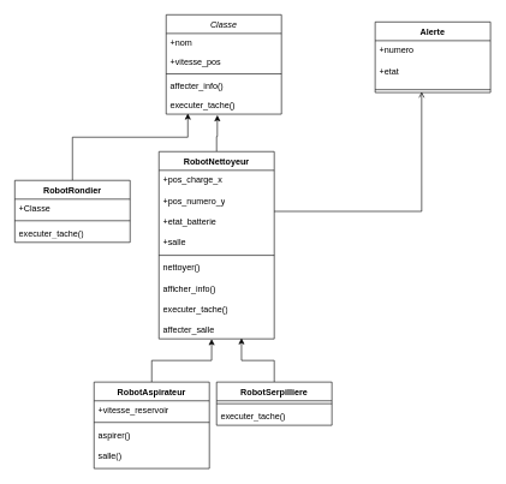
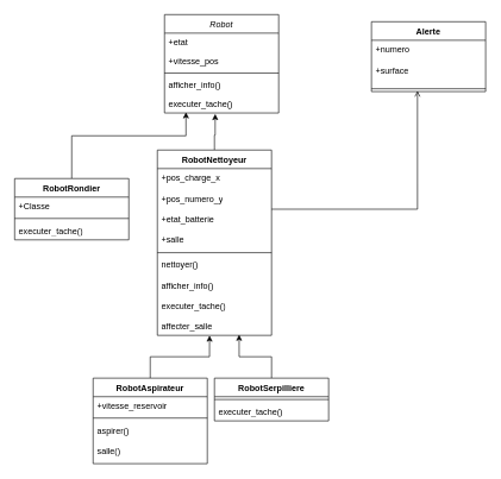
  <mxCell id="0" />
  <mxCell id="1" parent="0" />
- <mxCell id="2" value="Classe" style="swimlane;fontStyle=2;align=center;verticalAlign=top;childLayout=stackLayout;horizontal=1;startSize=26;horizontalStack=0;resizeParent=1;resizeLast=0;collapsible=1;marginBottom=0;rounded=0;shadow=0;strokeWidth=1;" parent="1" vertex="1"><mxGeometry x="230" y="20" width="160" height="138" as="geometry"><mxRectangle x="220" y="120" width="160" height="26" as="alternateBounds" /></mxGeometry></mxCell>
- <mxCell id="3" value="+nom" style="text;align=left;verticalAlign=top;spacingLeft=4;spacingRight=4;overflow=hidden;rotatable=0;points=[[0,0.5],[1,0.5]];portConstraint=eastwest;" parent="2" vertex="1"><mxGeometry y="26" width="160" height="26" as="geometry" /></mxCell>
+ <mxCell id="2" value="Robot" style="swimlane;fontStyle=2;align=center;verticalAlign=top;childLayout=stackLayout;horizontal=1;startSize=26;horizontalStack=0;resizeParent=1;resizeLast=0;collapsible=1;marginBottom=0;rounded=0;shadow=0;strokeWidth=1;" parent="1" vertex="1"><mxGeometry x="230" y="20" width="160" height="138" as="geometry"><mxRectangle x="220" y="120" width="160" height="26" as="alternateBounds" /></mxGeometry></mxCell>
+ <mxCell id="3" value="+etat" style="text;align=left;verticalAlign=top;spacingLeft=4;spacingRight=4;overflow=hidden;rotatable=0;points=[[0,0.5],[1,0.5]];portConstraint=eastwest;" parent="2" vertex="1"><mxGeometry y="26" width="160" height="26" as="geometry" /></mxCell>
  <mxCell id="4" value="+vitesse_pos" style="text;align=left;verticalAlign=top;spacingLeft=4;spacingRight=4;overflow=hidden;rotatable=0;points=[[0,0.5],[1,0.5]];portConstraint=eastwest;rounded=0;shadow=0;html=0;" parent="2" vertex="1"><mxGeometry y="52" width="160" height="26" as="geometry" /></mxCell>
  <mxCell id="5" value="" style="line;html=1;strokeWidth=1;align=left;verticalAlign=middle;spacingTop=-1;spacingLeft=3;spacingRight=3;rotatable=0;labelPosition=right;points=[];portConstraint=eastwest;" parent="2" vertex="1"><mxGeometry y="78" width="160" height="8" as="geometry" /></mxCell>
- <mxCell id="6" value="affecter_info()" style="text;align=left;verticalAlign=top;spacingLeft=4;spacingRight=4;overflow=hidden;rotatable=0;points=[[0,0.5],[1,0.5]];portConstraint=eastwest;" parent="2" vertex="1"><mxGeometry y="86" width="160" height="26" as="geometry" /></mxCell>
+ <mxCell id="6" value="afficher_info()" style="text;align=left;verticalAlign=top;spacingLeft=4;spacingRight=4;overflow=hidden;rotatable=0;points=[[0,0.5],[1,0.5]];portConstraint=eastwest;" parent="2" vertex="1"><mxGeometry y="86" width="160" height="26" as="geometry" /></mxCell>
  <mxCell id="7" value="executer_tache()" style="text;align=left;verticalAlign=top;spacingLeft=4;spacingRight=4;overflow=hidden;rotatable=0;points=[[0,0.5],[1,0.5]];portConstraint=eastwest;" parent="2" vertex="1"><mxGeometry y="112" width="160" height="26" as="geometry" /></mxCell>
  <mxCell id="8" style="edgeStyle=orthogonalEdgeStyle;rounded=0;orthogonalLoop=1;jettySize=auto;html=1;exitX=0.5;exitY=0;exitDx=0;exitDy=0;entryX=0.457;entryY=1.002;entryDx=0;entryDy=0;entryPerimeter=0;" parent="1" source="9" target="17" edge="1"><mxGeometry relative="1" as="geometry" /></mxCell>
  <mxCell id="9" value="RobotAspirateur" style="swimlane;fontStyle=1;align=center;verticalAlign=top;childLayout=stackLayout;horizontal=1;startSize=26;horizontalStack=0;resizeParent=1;resizeParentMax=0;resizeLast=0;collapsible=1;marginBottom=0;whiteSpace=wrap;html=1;" parent="1" vertex="1"><mxGeometry x="130" y="530" width="160" height="120" as="geometry" /></mxCell>
  <mxCell id="10" value="+vitesse_reservoir" style="text;strokeColor=none;fillColor=none;align=left;verticalAlign=top;spacingLeft=4;spacingRight=4;overflow=hidden;rotatable=0;points=[[0,0.5],[1,0.5]];portConstraint=eastwest;whiteSpace=wrap;html=1;" parent="9" vertex="1"><mxGeometry y="26" width="160" height="26" as="geometry" /></mxCell>
  <mxCell id="11" value="" style="line;strokeWidth=1;fillColor=none;align=left;verticalAlign=middle;spacingTop=-1;spacingLeft=3;spacingRight=3;rotatable=0;labelPosition=right;points=[];portConstraint=eastwest;strokeColor=inherit;" parent="9" vertex="1"><mxGeometry y="52" width="160" height="8" as="geometry" /></mxCell>
  <mxCell id="12" value="aspirer()&lt;br&gt;&lt;br&gt;salle()" style="text;strokeColor=none;fillColor=none;align=left;verticalAlign=top;spacingLeft=4;spacingRight=4;overflow=hidden;rotatable=0;points=[[0,0.5],[1,0.5]];portConstraint=eastwest;whiteSpace=wrap;html=1;" parent="9" vertex="1"><mxGeometry y="60" width="160" height="60" as="geometry" /></mxCell>
  <mxCell id="13" style="edgeStyle=orthogonalEdgeStyle;rounded=0;orthogonalLoop=1;jettySize=auto;html=1;exitX=0.5;exitY=0;exitDx=0;exitDy=0;entryX=0.444;entryY=1.053;entryDx=0;entryDy=0;entryPerimeter=0;" parent="1" source="14" target="7" edge="1"><mxGeometry relative="1" as="geometry"><Array as="points"><mxPoint x="300" y="189" /></Array></mxGeometry></mxCell>
  <mxCell id="14" value="RobotNettoyeur" style="swimlane;fontStyle=1;align=center;verticalAlign=top;childLayout=stackLayout;horizontal=1;startSize=26;horizontalStack=0;resizeParent=1;resizeParentMax=0;resizeLast=0;collapsible=1;marginBottom=0;whiteSpace=wrap;html=1;" parent="1" vertex="1"><mxGeometry x="220" y="210" width="160" height="260" as="geometry" /></mxCell>
  <mxCell id="15" value="+pos_charge_x&lt;br&gt;&lt;br&gt;+pos_numero_y&lt;br&gt;&lt;br&gt;+etat_batterie&lt;br&gt;&lt;br&gt;+salle" style="text;strokeColor=none;fillColor=none;align=left;verticalAlign=top;spacingLeft=4;spacingRight=4;overflow=hidden;rotatable=0;points=[[0,0.5],[1,0.5]];portConstraint=eastwest;whiteSpace=wrap;html=1;" parent="14" vertex="1"><mxGeometry y="26" width="160" height="114" as="geometry" /></mxCell>
  <mxCell id="16" value="" style="line;strokeWidth=1;fillColor=none;align=left;verticalAlign=middle;spacingTop=-1;spacingLeft=3;spacingRight=3;rotatable=0;labelPosition=right;points=[];portConstraint=eastwest;strokeColor=inherit;" parent="14" vertex="1"><mxGeometry y="140" width="160" height="8" as="geometry" /></mxCell>
  <mxCell id="17" value="nettoyer()&lt;br&gt;&lt;br&gt;afficher_info()&lt;br&gt;&lt;br&gt;executer_tache()&lt;br&gt;&lt;br&gt;affecter_salle" style="text;strokeColor=none;fillColor=none;align=left;verticalAlign=top;spacingLeft=4;spacingRight=4;overflow=hidden;rotatable=0;points=[[0,0.5],[1,0.5]];portConstraint=eastwest;whiteSpace=wrap;html=1;" parent="14" vertex="1"><mxGeometry y="148" width="160" height="112" as="geometry" /></mxCell>
  <mxCell id="18" value="Alerte" style="swimlane;fontStyle=1;align=center;verticalAlign=top;childLayout=stackLayout;horizontal=1;startSize=26;horizontalStack=0;resizeParent=1;resizeParentMax=0;resizeLast=0;collapsible=1;marginBottom=0;whiteSpace=wrap;html=1;" vertex="1" parent="1"><mxGeometry x="520" y="30" width="160" height="98" as="geometry" /></mxCell>
- <mxCell id="19" value="+numero&lt;br&gt;&lt;br&gt;+etat" style="text;strokeColor=none;fillColor=none;align=left;verticalAlign=top;spacingLeft=4;spacingRight=4;overflow=hidden;rotatable=0;points=[[0,0.5],[1,0.5]];portConstraint=eastwest;whiteSpace=wrap;html=1;" vertex="1" parent="18"><mxGeometry y="26" width="160" height="64" as="geometry" /></mxCell>
+ <mxCell id="19" value="+numero&lt;br&gt;&lt;br&gt;+surface" style="text;strokeColor=none;fillColor=none;align=left;verticalAlign=top;spacingLeft=4;spacingRight=4;overflow=hidden;rotatable=0;points=[[0,0.5],[1,0.5]];portConstraint=eastwest;whiteSpace=wrap;html=1;" vertex="1" parent="18"><mxGeometry y="26" width="160" height="64" as="geometry" /></mxCell>
  <mxCell id="20" value="" style="line;strokeWidth=1;fillColor=none;align=left;verticalAlign=middle;spacingTop=-1;spacingLeft=3;spacingRight=3;rotatable=0;labelPosition=right;points=[];portConstraint=eastwest;strokeColor=inherit;" vertex="1" parent="18"><mxGeometry y="90" width="160" height="8" as="geometry" /></mxCell>
  <mxCell id="21" style="edgeStyle=orthogonalEdgeStyle;rounded=0;orthogonalLoop=1;jettySize=auto;html=1;exitX=0.5;exitY=0;exitDx=0;exitDy=0;entryX=0.188;entryY=0.962;entryDx=0;entryDy=0;entryPerimeter=0;" edge="1" parent="1" source="22" target="7"><mxGeometry relative="1" as="geometry"><Array as="points"><mxPoint x="100" y="190" /><mxPoint x="260" y="190" /></Array></mxGeometry></mxCell>
  <mxCell id="22" value="RobotRondier" style="swimlane;fontStyle=1;align=center;verticalAlign=top;childLayout=stackLayout;horizontal=1;startSize=26;horizontalStack=0;resizeParent=1;resizeParentMax=0;resizeLast=0;collapsible=1;marginBottom=0;whiteSpace=wrap;html=1;" vertex="1" parent="1"><mxGeometry x="20" y="250" width="160" height="86" as="geometry" /></mxCell>
  <mxCell id="23" value="+Classe" style="text;strokeColor=none;fillColor=none;align=left;verticalAlign=top;spacingLeft=4;spacingRight=4;overflow=hidden;rotatable=0;points=[[0,0.5],[1,0.5]];portConstraint=eastwest;whiteSpace=wrap;html=1;" vertex="1" parent="22"><mxGeometry y="26" width="160" height="26" as="geometry" /></mxCell>
  <mxCell id="24" value="" style="line;strokeWidth=1;fillColor=none;align=left;verticalAlign=middle;spacingTop=-1;spacingLeft=3;spacingRight=3;rotatable=0;labelPosition=right;points=[];portConstraint=eastwest;strokeColor=inherit;" vertex="1" parent="22"><mxGeometry y="52" width="160" height="8" as="geometry" /></mxCell>
  <mxCell id="25" value="executer_tache()" style="text;strokeColor=none;fillColor=none;align=left;verticalAlign=top;spacingLeft=4;spacingRight=4;overflow=hidden;rotatable=0;points=[[0,0.5],[1,0.5]];portConstraint=eastwest;whiteSpace=wrap;html=1;" vertex="1" parent="22"><mxGeometry y="60" width="160" height="26" as="geometry" /></mxCell>
  <mxCell id="26" style="edgeStyle=orthogonalEdgeStyle;rounded=0;orthogonalLoop=1;jettySize=auto;html=1;exitX=0.5;exitY=0;exitDx=0;exitDy=0;entryX=0.716;entryY=0.991;entryDx=0;entryDy=0;entryPerimeter=0;" edge="1" parent="1" source="27" target="17"><mxGeometry relative="1" as="geometry"><mxPoint x="340" y="550" as="targetPoint" /></mxGeometry></mxCell>
  <mxCell id="27" value="RobotSerpilliere" style="swimlane;fontStyle=1;align=center;verticalAlign=top;childLayout=stackLayout;horizontal=1;startSize=26;horizontalStack=0;resizeParent=1;resizeParentMax=0;resizeLast=0;collapsible=1;marginBottom=0;whiteSpace=wrap;html=1;" vertex="1" parent="1"><mxGeometry x="300" y="530" width="160" height="60" as="geometry" /></mxCell>
  <mxCell id="28" value="" style="line;strokeWidth=1;fillColor=none;align=left;verticalAlign=middle;spacingTop=-1;spacingLeft=3;spacingRight=3;rotatable=0;labelPosition=right;points=[];portConstraint=eastwest;strokeColor=inherit;" vertex="1" parent="27"><mxGeometry y="26" width="160" height="8" as="geometry" /></mxCell>
  <mxCell id="29" value="executer_tache()" style="text;strokeColor=none;fillColor=none;align=left;verticalAlign=top;spacingLeft=4;spacingRight=4;overflow=hidden;rotatable=0;points=[[0,0.5],[1,0.5]];portConstraint=eastwest;whiteSpace=wrap;html=1;" vertex="1" parent="27"><mxGeometry y="34" width="160" height="26" as="geometry" /></mxCell>
  <mxCell id="30" style="edgeStyle=orthogonalEdgeStyle;rounded=0;orthogonalLoop=1;jettySize=auto;html=1;exitX=1;exitY=0.5;exitDx=0;exitDy=0;entryX=0.403;entryY=0.875;entryDx=0;entryDy=0;entryPerimeter=0;endArrow=open;endFill=0;" edge="1" parent="1" source="15" target="20"><mxGeometry relative="1" as="geometry" /></mxCell>
